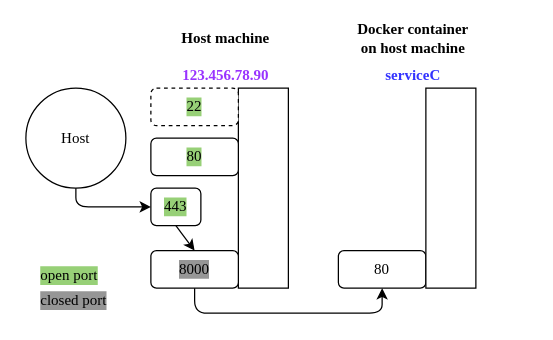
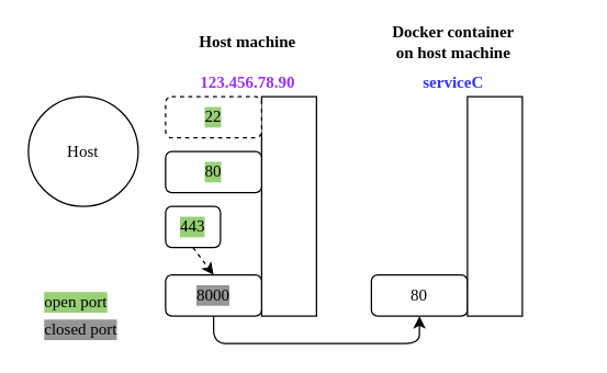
  <mxCell id="0" />
  <mxCell id="1" parent="0" />
  <mxCell id="2" value="" style="rounded=0;whiteSpace=wrap;html=1;" vertex="1" parent="1"><mxGeometry x="190" y="70" width="40" height="160" as="geometry" /></mxCell>
  <mxCell id="3" value="&lt;div&gt;Host machine&lt;/div&gt;" style="text;html=1;strokeColor=none;fillColor=none;align=center;verticalAlign=middle;whiteSpace=wrap;rounded=0;fontFamily=Fira Mono;fontSource=https%3A%2F%2Ffonts.googleapis.com%2Fcss%3Ffamily%3DFira%2BMono;fontStyle=1" vertex="1" parent="1"><mxGeometry x="90" y="20" width="180" height="20" as="geometry" /></mxCell>
  <mxCell id="4" value="Host" style="ellipse;whiteSpace=wrap;html=1;fontFamily=Fira Mono;fontSource=https%3A%2F%2Ffonts.googleapis.com%2Fcss%3Ffamily%3DFira%2BMono;" vertex="1" parent="1"><mxGeometry x="20" y="70" width="80" height="80" as="geometry" /></mxCell>
  <mxCell id="5" value="80" style="rounded=1;whiteSpace=wrap;html=1;fontFamily=Fira Mono;fontSource=https%3A%2F%2Ffonts.googleapis.com%2Fcss%3Ffamily%3DFira%2BMono;labelBackgroundColor=#97D077;" vertex="1" parent="1"><mxGeometry x="120" y="110" width="70" height="30" as="geometry" /></mxCell>
  <mxCell id="6" value="443" style="rounded=1;whiteSpace=wrap;html=1;fontFamily=Fira Mono;fontSource=https%3A%2F%2Ffonts.googleapis.com%2Fcss%3Ffamily%3DFira%2BMono;labelBackgroundColor=#97D077;" vertex="1" parent="1"><mxGeometry x="120" y="150" width="40" height="30" as="geometry" /></mxCell>
  <mxCell id="7" value="123.456.78.90" style="text;html=1;strokeColor=none;fillColor=none;align=center;verticalAlign=middle;whiteSpace=wrap;rounded=0;fontFamily=Fira Mono;fontSource=https%3A%2F%2Ffonts.googleapis.com%2Fcss%3Ffamily%3DFira%2BMono;fontStyle=1;fontColor=#9933FF;" vertex="1" parent="1"><mxGeometry x="90" y="50" width="180" height="20" as="geometry" /></mxCell>
  <mxCell id="8" value="22" style="rounded=1;whiteSpace=wrap;html=1;fontFamily=Fira Mono;fontSource=https%3A%2F%2Ffonts.googleapis.com%2Fcss%3Ffamily%3DFira%2BMono;labelBackgroundColor=#97D077;dashed=1;" vertex="1" parent="1"><mxGeometry x="120" y="70" width="70" height="30" as="geometry" /></mxCell>
- <mxCell id="9" value="" style="endArrow=classic;html=1;fontFamily=Fira Mono;fontSource=https%3A%2F%2Ffonts.googleapis.com%2Fcss%3Ffamily%3DFira%2BMono;exitX=0.5;exitY=1;exitDx=0;exitDy=0;entryX=0;entryY=0.5;entryDx=0;entryDy=0;" edge="1" parent="1" source="4" target="6"><mxGeometry width="50" height="50" relative="1" as="geometry"><mxPoint x="300" y="210" as="sourcePoint" /><mxPoint x="140" y="210" as="targetPoint" /><Array as="points"><mxPoint x="60" y="165" /></Array></mxGeometry></mxCell>
  <mxCell id="10" value="&lt;div&gt;Docker container&lt;/div&gt;&lt;div&gt;on host machine&lt;br&gt;&lt;/div&gt;" style="text;html=1;strokeColor=none;fillColor=none;align=center;verticalAlign=middle;whiteSpace=wrap;rounded=0;fontFamily=Fira Mono;fontSource=https%3A%2F%2Ffonts.googleapis.com%2Fcss%3Ffamily%3DFira%2BMono;fontStyle=1" vertex="1" parent="1"><mxGeometry x="240" y="20" width="180" height="20" as="geometry" /></mxCell>
  <mxCell id="11" value="8000" style="rounded=1;whiteSpace=wrap;html=1;fontFamily=Fira Mono;fontSource=https%3A%2F%2Ffonts.googleapis.com%2Fcss%3Ffamily%3DFira%2BMono;labelBackgroundColor=#969696;" vertex="1" parent="1"><mxGeometry x="120" y="200" width="70" height="30" as="geometry" /></mxCell>
- <mxCell id="12" value="" style="endArrow=classic;html=1;fontFamily=Fira Mono;fontSource=https%3A%2F%2Ffonts.googleapis.com%2Fcss%3Ffamily%3DFira%2BMono;exitX=0.5;exitY=1;exitDx=0;exitDy=0;entryX=0.5;entryY=0;entryDx=0;entryDy=0;" edge="1" parent="1" source="6" target="11"><mxGeometry width="50" height="50" relative="1" as="geometry"><mxPoint x="300" y="210" as="sourcePoint" /><mxPoint x="350" y="160" as="targetPoint" /></mxGeometry></mxCell>
+ <mxCell id="12" value="" style="endArrow=classic;html=1;fontFamily=Fira Mono;fontSource=https%3A%2F%2Ffonts.googleapis.com%2Fcss%3Ffamily%3DFira%2BMono;exitX=0.5;exitY=1;exitDx=0;exitDy=0;entryX=0.5;entryY=0;entryDx=0;entryDy=0;dashed=1;" edge="1" parent="1" source="6" target="11"><mxGeometry width="50" height="50" relative="1" as="geometry"><mxPoint x="300" y="210" as="sourcePoint" /><mxPoint x="350" y="160" as="targetPoint" /></mxGeometry></mxCell>
  <mxCell id="13" value="80" style="rounded=1;whiteSpace=wrap;html=1;fontFamily=Fira Mono;fontSource=https%3A%2F%2Ffonts.googleapis.com%2Fcss%3Ffamily%3DFira%2BMono;" vertex="1" parent="1"><mxGeometry x="270" y="200" width="70" height="30" as="geometry" /></mxCell>
  <mxCell id="14" value="" style="rounded=0;whiteSpace=wrap;html=1;" vertex="1" parent="1"><mxGeometry x="340" y="70" width="40" height="160" as="geometry" /></mxCell>
  <mxCell id="15" value="" style="endArrow=classic;html=1;fontFamily=Fira Mono;fontSource=https%3A%2F%2Ffonts.googleapis.com%2Fcss%3Ffamily%3DFira%2BMono;exitX=0.5;exitY=1;exitDx=0;exitDy=0;entryX=0.5;entryY=1;entryDx=0;entryDy=0;" edge="1" parent="1" source="11" target="13"><mxGeometry width="50" height="50" relative="1" as="geometry"><mxPoint x="300" y="210" as="sourcePoint" /><mxPoint x="350" y="160" as="targetPoint" /><Array as="points"><mxPoint x="155" y="250" /><mxPoint x="305" y="250" /></Array></mxGeometry></mxCell>
  <mxCell id="16" value="closed port" style="text;html=1;strokeColor=none;fillColor=none;align=left;verticalAlign=middle;whiteSpace=wrap;rounded=0;labelBackgroundColor=#969696;fontFamily=Fira Mono;fontSource=https%3A%2F%2Ffonts.googleapis.com%2Fcss%3Ffamily%3DFira%2BMono;" vertex="1" parent="1"><mxGeometry x="30" y="230" width="110" height="20" as="geometry" /></mxCell>
  <mxCell id="17" value="open port" style="text;html=1;strokeColor=none;fillColor=none;align=left;verticalAlign=middle;whiteSpace=wrap;rounded=0;labelBackgroundColor=#97D077;fontFamily=Fira Mono;fontSource=https%3A%2F%2Ffonts.googleapis.com%2Fcss%3Ffamily%3DFira%2BMono;" vertex="1" parent="1"><mxGeometry x="30" y="210" width="110" height="20" as="geometry" /></mxCell>
  <mxCell id="18" value="serviceC" style="text;html=1;strokeColor=none;fillColor=none;align=center;verticalAlign=middle;whiteSpace=wrap;rounded=0;fontFamily=Fira Mono;fontSource=https%3A%2F%2Ffonts.googleapis.com%2Fcss%3Ffamily%3DFira%2BMono;fontStyle=1;fontColor=#3333FF;" vertex="1" parent="1"><mxGeometry x="240" y="50" width="180" height="20" as="geometry" /></mxCell>
